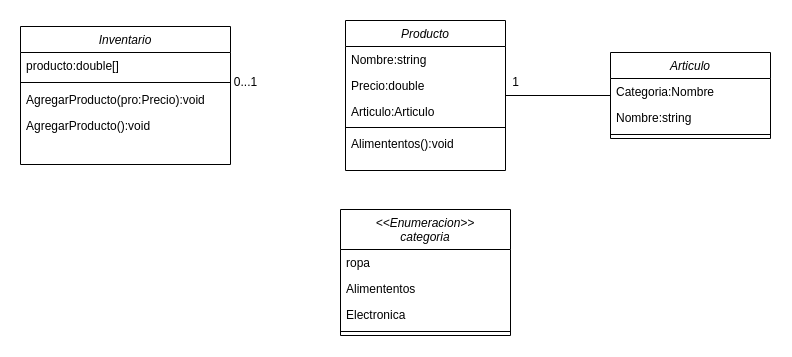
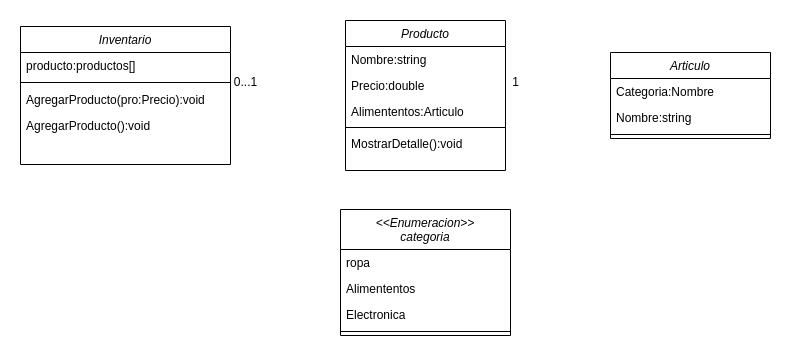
  <mxCell id="0" />
  <mxCell id="1" parent="0" />
  <mxCell id="2" value="Inventario" style="swimlane;fontStyle=2;align=center;verticalAlign=top;childLayout=stackLayout;horizontal=1;startSize=26;horizontalStack=0;resizeParent=1;resizeLast=0;collapsible=1;marginBottom=0;rounded=0;shadow=0;strokeWidth=1;" parent="1" vertex="1"><mxGeometry x="20" y="26" width="210" height="138" as="geometry"><mxRectangle x="230" y="140" width="160" height="26" as="alternateBounds" /></mxGeometry></mxCell>
- <mxCell id="3" value="producto:double[]" style="text;align=left;verticalAlign=top;spacingLeft=4;spacingRight=4;overflow=hidden;rotatable=0;points=[[0,0.5],[1,0.5]];portConstraint=eastwest;" parent="2" vertex="1"><mxGeometry y="26" width="210" height="26" as="geometry" /></mxCell>
+ <mxCell id="3" value="producto:productos[]" style="text;align=left;verticalAlign=top;spacingLeft=4;spacingRight=4;overflow=hidden;rotatable=0;points=[[0,0.5],[1,0.5]];portConstraint=eastwest;" parent="2" vertex="1"><mxGeometry y="26" width="210" height="26" as="geometry" /></mxCell>
  <mxCell id="4" value="" style="line;html=1;strokeWidth=1;align=left;verticalAlign=middle;spacingTop=-1;spacingLeft=3;spacingRight=3;rotatable=0;labelPosition=right;points=[];portConstraint=eastwest;" parent="2" vertex="1"><mxGeometry y="52" width="210" height="8" as="geometry" /></mxCell>
  <mxCell id="5" value="AgregarProducto(pro:Precio):void " style="text;align=left;verticalAlign=top;spacingLeft=4;spacingRight=4;overflow=hidden;rotatable=0;points=[[0,0.5],[1,0.5]];portConstraint=eastwest;" vertex="1" parent="2"><mxGeometry y="60" width="210" height="26" as="geometry" /></mxCell>
  <mxCell id="6" value="AgregarProducto():void " style="text;align=left;verticalAlign=top;spacingLeft=4;spacingRight=4;overflow=hidden;rotatable=0;points=[[0,0.5],[1,0.5]];portConstraint=eastwest;" vertex="1" parent="2"><mxGeometry y="86" width="210" height="26" as="geometry" /></mxCell>
  <mxCell id="7" value="Producto" style="swimlane;fontStyle=2;align=center;verticalAlign=top;childLayout=stackLayout;horizontal=1;startSize=26;horizontalStack=0;resizeParent=1;resizeLast=0;collapsible=1;marginBottom=0;rounded=0;shadow=0;strokeWidth=1;" vertex="1" parent="1"><mxGeometry x="345" y="20" width="160" height="150" as="geometry"><mxRectangle x="230" y="140" width="160" height="26" as="alternateBounds" /></mxGeometry></mxCell>
  <mxCell id="8" value="Nombre:string " style="text;align=left;verticalAlign=top;spacingLeft=4;spacingRight=4;overflow=hidden;rotatable=0;points=[[0,0.5],[1,0.5]];portConstraint=eastwest;" vertex="1" parent="7"><mxGeometry y="26" width="160" height="26" as="geometry" /></mxCell>
  <mxCell id="9" value="Precio:double " style="text;align=left;verticalAlign=top;spacingLeft=4;spacingRight=4;overflow=hidden;rotatable=0;points=[[0,0.5],[1,0.5]];portConstraint=eastwest;" vertex="1" parent="7"><mxGeometry y="52" width="160" height="26" as="geometry" /></mxCell>
- <mxCell id="10" value="Articulo:Articulo " style="text;align=left;verticalAlign=top;spacingLeft=4;spacingRight=4;overflow=hidden;rotatable=0;points=[[0,0.5],[1,0.5]];portConstraint=eastwest;" vertex="1" parent="7"><mxGeometry y="78" width="160" height="26" as="geometry" /></mxCell>
+ <mxCell id="10" value="Alimententos:Articulo " style="text;align=left;verticalAlign=top;spacingLeft=4;spacingRight=4;overflow=hidden;rotatable=0;points=[[0,0.5],[1,0.5]];portConstraint=eastwest;" vertex="1" parent="7"><mxGeometry y="78" width="160" height="26" as="geometry" /></mxCell>
  <mxCell id="11" value="" style="line;html=1;strokeWidth=1;align=left;verticalAlign=middle;spacingTop=-1;spacingLeft=3;spacingRight=3;rotatable=0;labelPosition=right;points=[];portConstraint=eastwest;" vertex="1" parent="7"><mxGeometry y="104" width="160" height="6" as="geometry" /></mxCell>
- <mxCell id="12" value="Alimententos():void" style="text;align=left;verticalAlign=top;spacingLeft=4;spacingRight=4;overflow=hidden;rotatable=0;points=[[0,0.5],[1,0.5]];portConstraint=eastwest;" vertex="1" parent="7"><mxGeometry y="110" width="160" height="26" as="geometry" /></mxCell>
+ <mxCell id="12" value="MostrarDetalle():void" style="text;align=left;verticalAlign=top;spacingLeft=4;spacingRight=4;overflow=hidden;rotatable=0;points=[[0,0.5],[1,0.5]];portConstraint=eastwest;" vertex="1" parent="7"><mxGeometry y="110" width="160" height="26" as="geometry" /></mxCell>
  <mxCell id="13" value="Articulo" style="swimlane;fontStyle=2;align=center;verticalAlign=top;childLayout=stackLayout;horizontal=1;startSize=26;horizontalStack=0;resizeParent=1;resizeLast=0;collapsible=1;marginBottom=0;rounded=0;shadow=0;strokeWidth=1;" vertex="1" parent="1"><mxGeometry x="610" y="52" width="160" height="86" as="geometry"><mxRectangle x="230" y="140" width="160" height="26" as="alternateBounds" /></mxGeometry></mxCell>
  <mxCell id="14" value="Categoria:Nombre" style="text;align=left;verticalAlign=top;spacingLeft=4;spacingRight=4;overflow=hidden;rotatable=0;points=[[0,0.5],[1,0.5]];portConstraint=eastwest;" vertex="1" parent="13"><mxGeometry y="26" width="160" height="26" as="geometry" /></mxCell>
  <mxCell id="15" value="Nombre:string " style="text;align=left;verticalAlign=top;spacingLeft=4;spacingRight=4;overflow=hidden;rotatable=0;points=[[0,0.5],[1,0.5]];portConstraint=eastwest;" vertex="1" parent="13"><mxGeometry y="52" width="160" height="26" as="geometry" /></mxCell>
  <mxCell id="16" value="" style="line;html=1;strokeWidth=1;align=left;verticalAlign=middle;spacingTop=-1;spacingLeft=3;spacingRight=3;rotatable=0;labelPosition=right;points=[];portConstraint=eastwest;" vertex="1" parent="13"><mxGeometry y="78" width="160" height="8" as="geometry" /></mxCell>
  <mxCell id="17" value="&lt;&lt;Enumeracion&gt;&gt;&#10;categoria" style="swimlane;fontStyle=2;align=center;verticalAlign=top;childLayout=stackLayout;horizontal=1;startSize=40;horizontalStack=0;resizeParent=1;resizeLast=0;collapsible=1;marginBottom=0;rounded=0;shadow=0;strokeWidth=1;" vertex="1" parent="1"><mxGeometry x="340" y="209" width="170" height="126" as="geometry"><mxRectangle x="230" y="140" width="160" height="26" as="alternateBounds" /></mxGeometry></mxCell>
  <mxCell id="18" value="ropa" style="text;align=left;verticalAlign=top;spacingLeft=4;spacingRight=4;overflow=hidden;rotatable=0;points=[[0,0.5],[1,0.5]];portConstraint=eastwest;" vertex="1" parent="17"><mxGeometry y="40" width="170" height="26" as="geometry" /></mxCell>
  <mxCell id="19" value="Alimententos" style="text;align=left;verticalAlign=top;spacingLeft=4;spacingRight=4;overflow=hidden;rotatable=0;points=[[0,0.5],[1,0.5]];portConstraint=eastwest;" vertex="1" parent="17"><mxGeometry y="66" width="170" height="26" as="geometry" /></mxCell>
  <mxCell id="20" value="Electronica" style="text;align=left;verticalAlign=top;spacingLeft=4;spacingRight=4;overflow=hidden;rotatable=0;points=[[0,0.5],[1,0.5]];portConstraint=eastwest;" vertex="1" parent="17"><mxGeometry y="92" width="170" height="26" as="geometry" /></mxCell>
  <mxCell id="21" value="" style="line;html=1;strokeWidth=1;align=left;verticalAlign=middle;spacingTop=-1;spacingLeft=3;spacingRight=3;rotatable=0;labelPosition=right;points=[];portConstraint=eastwest;" vertex="1" parent="17"><mxGeometry y="118" width="170" height="8" as="geometry" /></mxCell>
- <mxCell id="22" value="" style="endArrow=none;html=1;rounded=0;endFill=0;" edge="1" parent="1" source="7" target="13"><mxGeometry width="50" height="50" relative="1" as="geometry"><mxPoint x="430" y="159" as="sourcePoint" /><mxPoint x="480" y="109" as="targetPoint" /></mxGeometry></mxCell>
  <mxCell id="23" value="0...1" style="text;html=1;align=center;verticalAlign=middle;resizable=0;points=[];autosize=1;strokeColor=none;fillColor=none;" vertex="1" parent="1"><mxGeometry x="220" y="67" width="50" height="30" as="geometry" /></mxCell>
  <mxCell id="24" value="1" style="text;html=1;align=center;verticalAlign=middle;resizable=0;points=[];autosize=1;strokeColor=none;fillColor=none;" vertex="1" parent="1"><mxGeometry x="500" y="67" width="30" height="30" as="geometry" /></mxCell>
